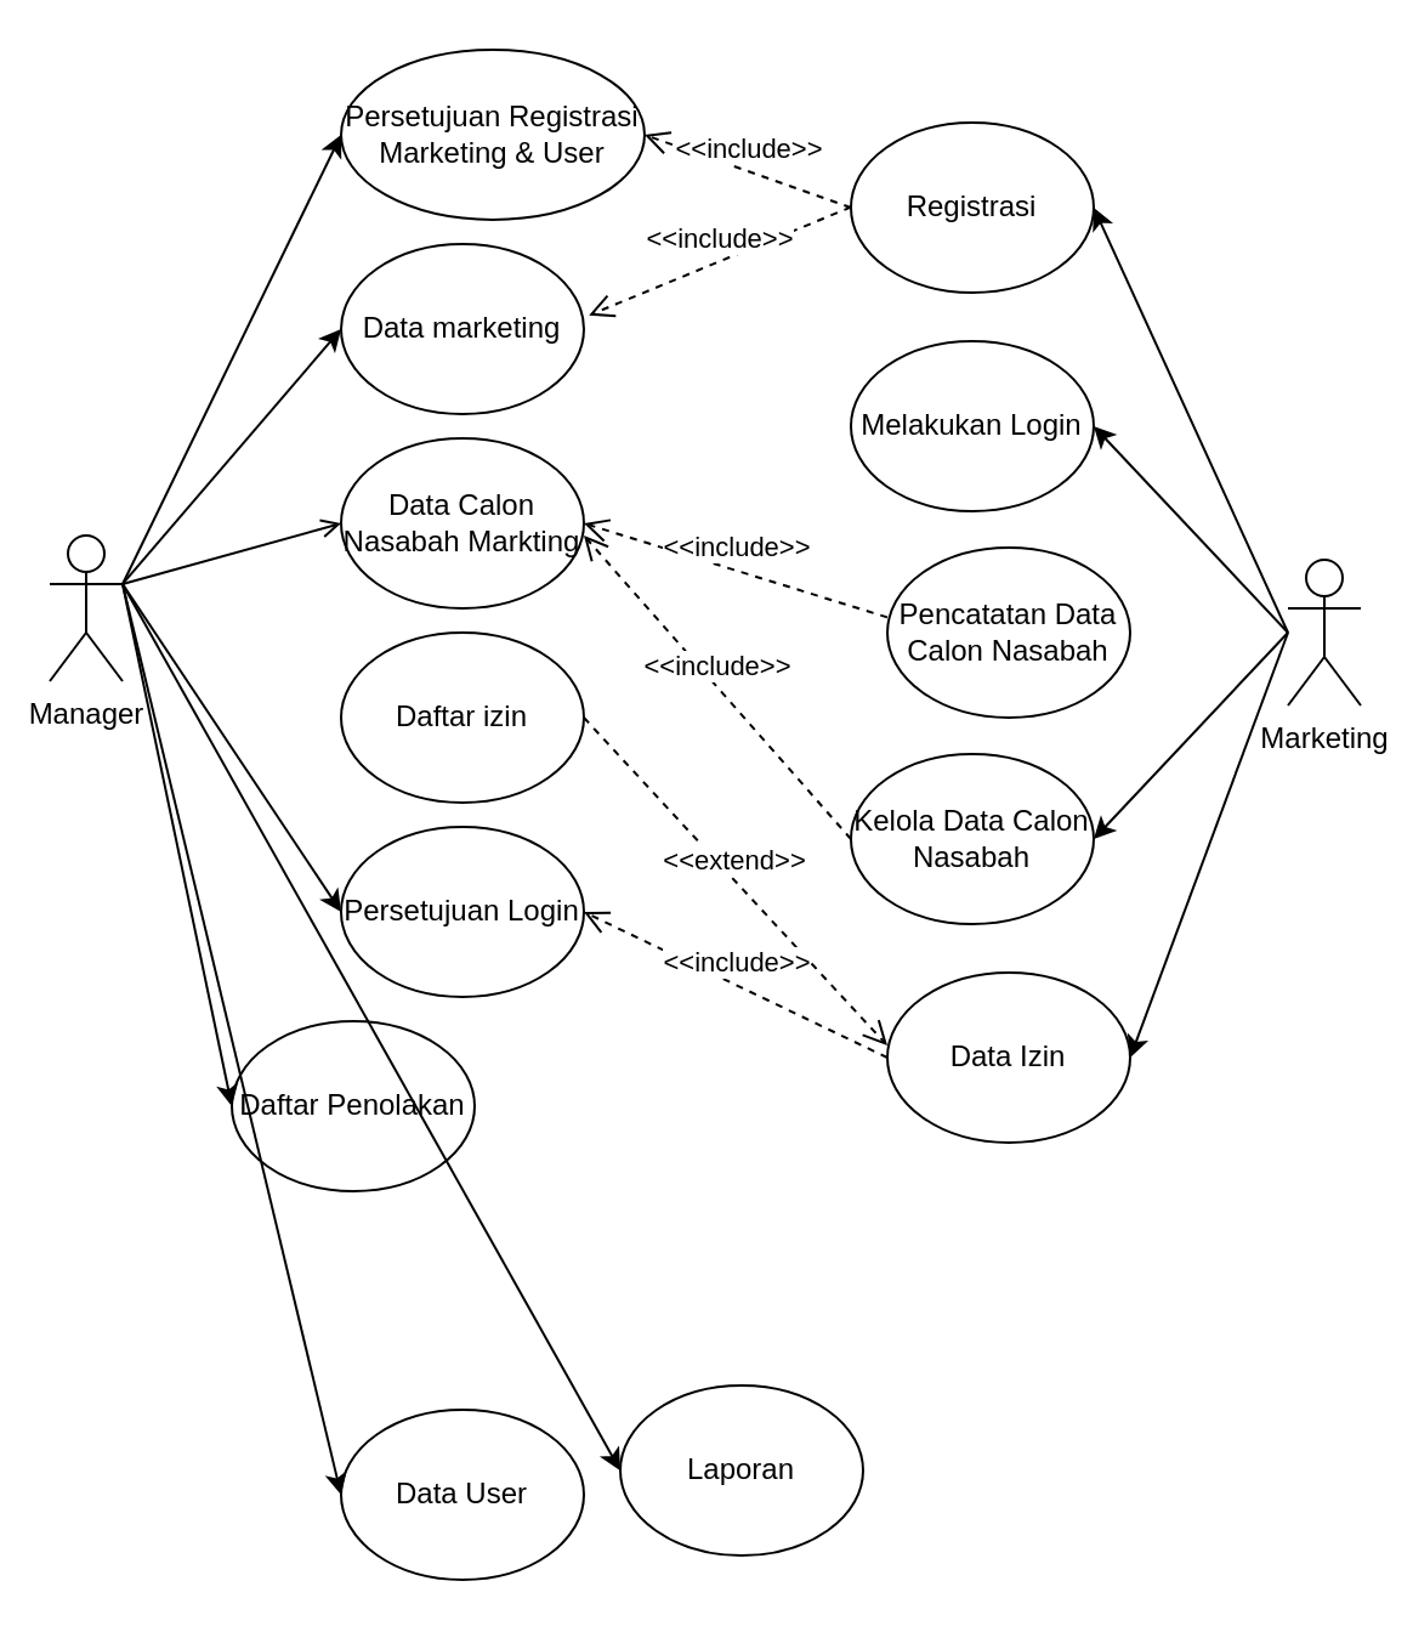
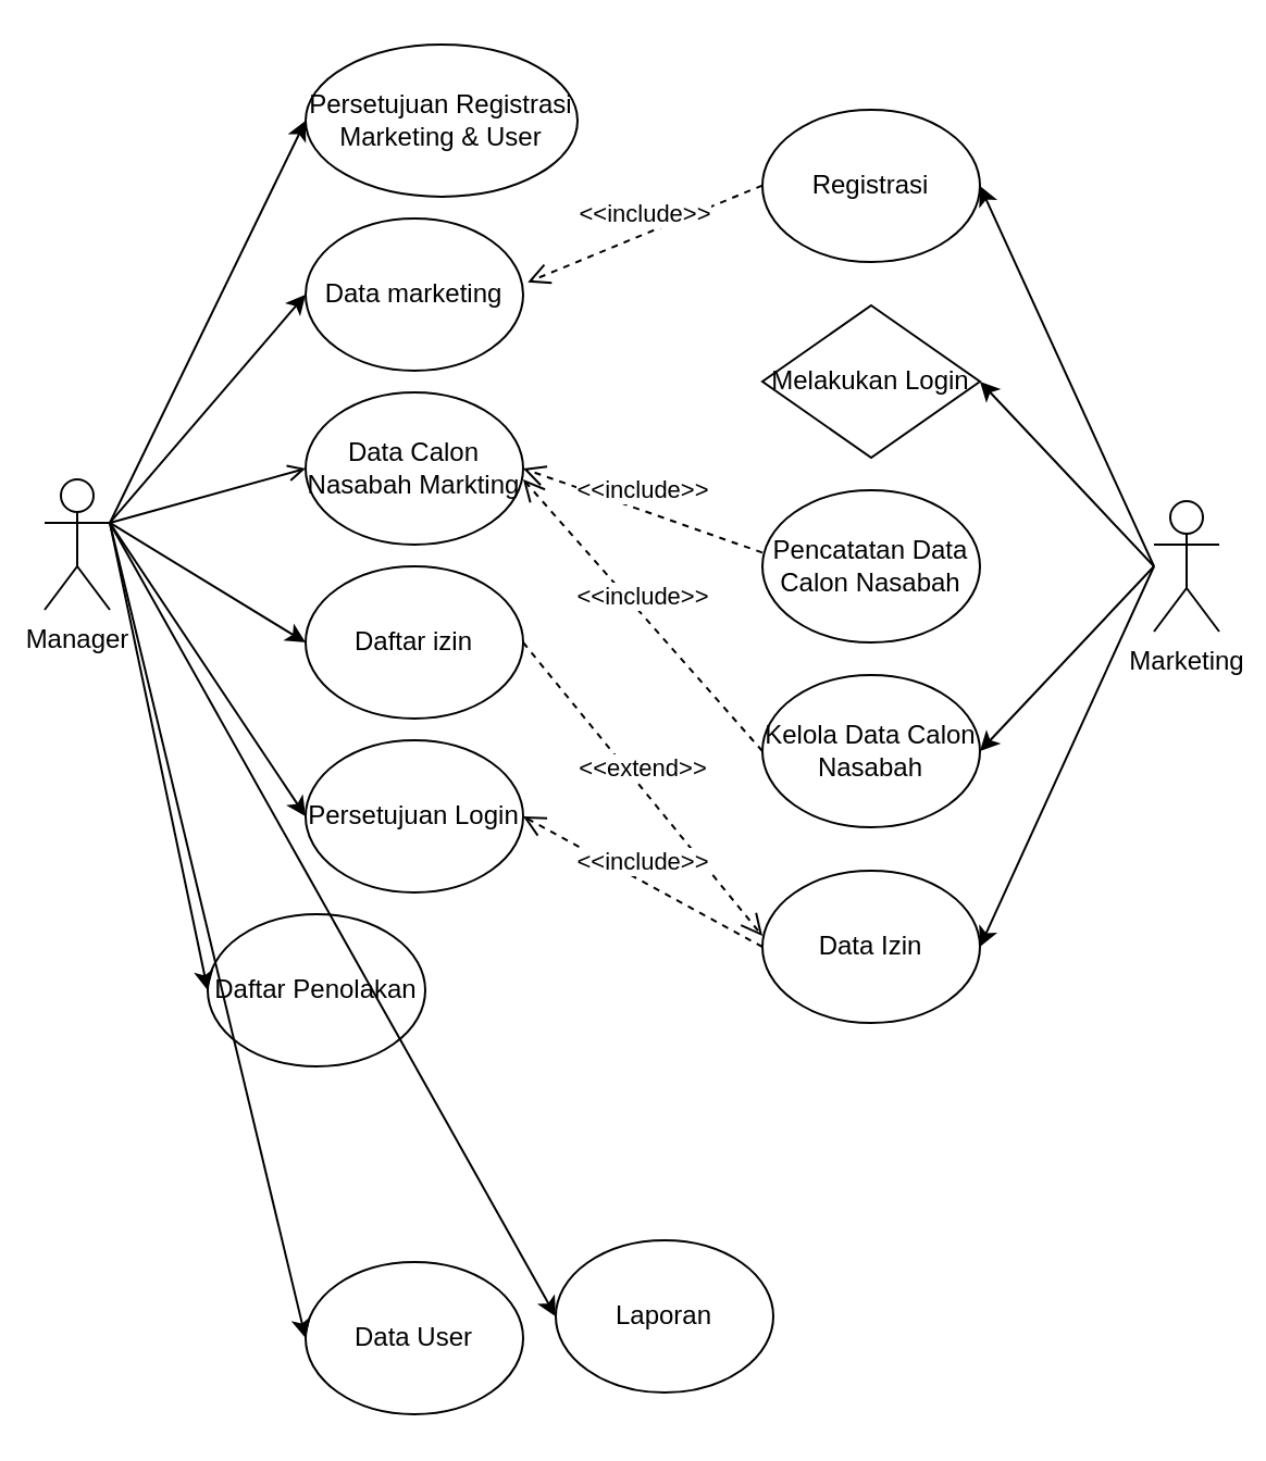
  <mxCell id="0" />
  <mxCell id="1" parent="0" />
  <mxCell id="2" value="Marketing" style="shape=umlActor;verticalLabelPosition=bottom;verticalAlign=top;html=1;outlineConnect=0;" vertex="1" parent="1"><mxGeometry x="530" y="230" width="30" height="60" as="geometry" /></mxCell>
  <mxCell id="3" value="Manager&lt;br&gt;" style="shape=umlActor;verticalLabelPosition=bottom;verticalAlign=top;html=1;outlineConnect=0;" vertex="1" parent="1"><mxGeometry x="20" y="220" width="30" height="60" as="geometry" /></mxCell>
  <mxCell id="4" value="Registrasi" style="ellipse;whiteSpace=wrap;html=1;" vertex="1" parent="1"><mxGeometry x="350" y="50" width="100" height="70" as="geometry" /></mxCell>
  <mxCell id="5" value="" style="endArrow=classic;html=1;rounded=0;entryX=1;entryY=0.5;entryDx=0;entryDy=0;" edge="1" parent="1" target="4"><mxGeometry width="50" height="50" relative="1" as="geometry"><mxPoint x="530" y="260" as="sourcePoint" /><mxPoint x="50" y="230" as="targetPoint" /></mxGeometry></mxCell>
- <mxCell id="6" value="Pencatatan Data Calon Nasabah" style="ellipse;whiteSpace=wrap;html=1;" vertex="1" parent="1"><mxGeometry x="365" y="225" width="100" height="70" as="geometry" /></mxCell>
+ <mxCell id="6" value="Pencatatan Data Calon Nasabah" style="ellipse;whiteSpace=wrap;html=1;" vertex="1" parent="1"><mxGeometry x="350" y="225" width="100" height="70" as="geometry" /></mxCell>
  <mxCell id="7" value="Kelola Data Calon Nasabah" style="ellipse;whiteSpace=wrap;html=1;" vertex="1" parent="1"><mxGeometry x="350" y="310" width="100" height="70" as="geometry" /></mxCell>
- <mxCell id="8" value="Data Izin" style="ellipse;whiteSpace=wrap;html=1;" vertex="1" parent="1"><mxGeometry x="365" y="400" width="100" height="70" as="geometry" /></mxCell>
+ <mxCell id="8" value="Data Izin" style="ellipse;whiteSpace=wrap;html=1;" vertex="1" parent="1"><mxGeometry x="350" y="400" width="100" height="70" as="geometry" /></mxCell>
  <mxCell id="9" value="" style="endArrow=classic;html=1;rounded=0;entryX=1;entryY=0.5;entryDx=0;entryDy=0;" edge="1" parent="1" target="7"><mxGeometry width="50" height="50" relative="1" as="geometry"><mxPoint x="530" y="260" as="sourcePoint" /><mxPoint x="380" y="270" as="targetPoint" /></mxGeometry></mxCell>
  <mxCell id="10" value="" style="endArrow=classic;html=1;rounded=0;entryX=1;entryY=0.5;entryDx=0;entryDy=0;" edge="1" parent="1" target="8"><mxGeometry width="50" height="50" relative="1" as="geometry"><mxPoint x="530" y="260" as="sourcePoint" /><mxPoint x="380" y="270" as="targetPoint" /></mxGeometry></mxCell>
- <mxCell id="11" value="Melakukan Login" style="ellipse;whiteSpace=wrap;html=1;" vertex="1" parent="1"><mxGeometry x="350" y="140" width="100" height="70" as="geometry" /></mxCell>
+ <mxCell id="11" value="Melakukan Login" style="rhombus;whiteSpace=wrap;html=1;" vertex="1" parent="1"><mxGeometry x="350" y="140" width="100" height="70" as="geometry" /></mxCell>
  <mxCell id="12" value="" style="endArrow=classic;html=1;rounded=0;entryX=1;entryY=0.5;entryDx=0;entryDy=0;" edge="1" parent="1" target="11"><mxGeometry width="50" height="50" relative="1" as="geometry"><mxPoint x="530" y="260" as="sourcePoint" /><mxPoint x="380" y="270" as="targetPoint" /></mxGeometry></mxCell>
  <mxCell id="13" value="Data marketing" style="ellipse;whiteSpace=wrap;html=1;" vertex="1" parent="1"><mxGeometry x="140" y="100" width="100" height="70" as="geometry" /></mxCell>
  <mxCell id="14" value="&amp;lt;&amp;lt;include&amp;gt;&amp;gt;" style="html=1;verticalAlign=bottom;endArrow=open;dashed=1;endSize=8;elbow=vertical;rounded=0;entryX=1.021;entryY=0.419;entryDx=0;entryDy=0;entryPerimeter=0;" edge="1" parent="1" target="13"><mxGeometry relative="1" as="geometry"><mxPoint x="350" y="84.78" as="sourcePoint" /><mxPoint x="270" y="84.78" as="targetPoint" /></mxGeometry></mxCell>
  <mxCell id="15" value="" style="endArrow=classic;html=1;rounded=0;entryX=0;entryY=0.5;entryDx=0;entryDy=0;exitX=1;exitY=0.333;exitDx=0;exitDy=0;exitPerimeter=0;" edge="1" parent="1" source="3" target="13"><mxGeometry width="50" height="50" relative="1" as="geometry"><mxPoint x="410" y="310" as="sourcePoint" /><mxPoint x="460" y="260" as="targetPoint" /></mxGeometry></mxCell>
  <mxCell id="16" value="Data Calon Nasabah Markting" style="ellipse;whiteSpace=wrap;html=1;" vertex="1" parent="1"><mxGeometry x="140" y="180" width="100" height="70" as="geometry" /></mxCell>
  <mxCell id="17" value="&amp;lt;&amp;lt;include&amp;gt;&amp;gt;" style="html=1;verticalAlign=bottom;endArrow=open;dashed=1;endSize=8;elbow=vertical;rounded=0;entryX=1;entryY=0.5;entryDx=0;entryDy=0;exitX=0;exitY=0.41;exitDx=0;exitDy=0;exitPerimeter=0;" edge="1" parent="1" source="6" target="16"><mxGeometry relative="1" as="geometry"><mxPoint x="360" y="94.78" as="sourcePoint" /><mxPoint x="252" y="129" as="targetPoint" /></mxGeometry></mxCell>
  <mxCell id="18" value="" style="endArrow=open;html=1;rounded=0;exitX=1;exitY=0.333;exitDx=0;exitDy=0;exitPerimeter=0;entryX=0;entryY=0.5;entryDx=0;entryDy=0;" edge="1" parent="1" source="3" target="16"><mxGeometry width="50" height="50" relative="1" as="geometry"><mxPoint x="410" y="280" as="sourcePoint" /><mxPoint x="460" y="230" as="targetPoint" /></mxGeometry></mxCell>
  <mxCell id="19" value="&amp;lt;&amp;lt;include&amp;gt;&amp;gt;" style="html=1;verticalAlign=bottom;endArrow=open;dashed=1;endSize=8;elbow=vertical;rounded=0;exitX=0;exitY=0.5;exitDx=0;exitDy=0;" edge="1" parent="1" source="7"><mxGeometry relative="1" as="geometry"><mxPoint x="340" y="269.5" as="sourcePoint" /><mxPoint x="240" y="220" as="targetPoint" /></mxGeometry></mxCell>
  <mxCell id="20" value="Daftar izin" style="ellipse;whiteSpace=wrap;html=1;" vertex="1" parent="1"><mxGeometry x="140" y="260" width="100" height="70" as="geometry" /></mxCell>
  <mxCell id="21" value="&amp;lt;&amp;lt;extend&amp;gt;&amp;gt;" style="html=1;verticalAlign=bottom;endArrow=open;dashed=1;endSize=8;elbow=vertical;rounded=0;exitX=1;exitY=0.5;exitDx=0;exitDy=0;entryX=0;entryY=0.429;entryDx=0;entryDy=0;entryPerimeter=0;" edge="1" parent="1" source="20" target="8"><mxGeometry relative="1" as="geometry"><mxPoint x="360" y="355" as="sourcePoint" /><mxPoint x="250" y="230" as="targetPoint" /></mxGeometry></mxCell>
+ <mxCell id="22" value="" style="endArrow=classic;html=1;rounded=0;exitX=1;exitY=0.333;exitDx=0;exitDy=0;exitPerimeter=0;entryX=0;entryY=0.5;entryDx=0;entryDy=0;" edge="1" parent="1" source="3" target="20"><mxGeometry width="50" height="50" relative="1" as="geometry"><mxPoint x="410" y="300" as="sourcePoint" /><mxPoint x="460" y="250" as="targetPoint" /></mxGeometry></mxCell>
  <mxCell id="23" value="Persetujuan Login" style="ellipse;whiteSpace=wrap;html=1;" vertex="1" parent="1"><mxGeometry x="140" y="340" width="100" height="70" as="geometry" /></mxCell>
  <mxCell id="24" value="&amp;lt;&amp;lt;include&amp;gt;&amp;gt;" style="html=1;verticalAlign=bottom;endArrow=open;dashed=1;endSize=8;elbow=vertical;rounded=0;exitX=0;exitY=0.5;exitDx=0;exitDy=0;entryX=1;entryY=0.5;entryDx=0;entryDy=0;" edge="1" parent="1" source="8" target="23"><mxGeometry relative="1" as="geometry"><mxPoint x="360" y="355" as="sourcePoint" /><mxPoint x="250" y="230" as="targetPoint" /></mxGeometry></mxCell>
  <mxCell id="25" value="" style="endArrow=classic;html=1;rounded=0;entryX=0;entryY=0.5;entryDx=0;entryDy=0;" edge="1" parent="1" target="23"><mxGeometry width="50" height="50" relative="1" as="geometry"><mxPoint x="50" y="240" as="sourcePoint" /><mxPoint x="150" y="315" as="targetPoint" /></mxGeometry></mxCell>
  <mxCell id="26" value="Persetujuan Registrasi Marketing &amp;amp; User" style="ellipse;whiteSpace=wrap;html=1;" vertex="1" parent="1"><mxGeometry x="140" y="20" width="125" height="70" as="geometry" /></mxCell>
- <mxCell id="27" value="&amp;lt;&amp;lt;include&amp;gt;&amp;gt;" style="html=1;verticalAlign=bottom;endArrow=open;dashed=1;endSize=8;elbow=vertical;rounded=0;entryX=1;entryY=0.5;entryDx=0;entryDy=0;exitX=0;exitY=0.5;exitDx=0;exitDy=0;" edge="1" parent="1" source="4" target="26"><mxGeometry relative="1" as="geometry"><mxPoint x="360" y="94.78" as="sourcePoint" /><mxPoint x="252" y="139" as="targetPoint" /></mxGeometry></mxCell>
  <mxCell id="28" value="" style="endArrow=classic;html=1;rounded=0;entryX=0;entryY=0.5;entryDx=0;entryDy=0;" edge="1" parent="1" target="26"><mxGeometry width="50" height="50" relative="1" as="geometry"><mxPoint x="50" y="240" as="sourcePoint" /><mxPoint x="150" y="145" as="targetPoint" /></mxGeometry></mxCell>
  <mxCell id="29" value="Daftar Penolakan" style="ellipse;whiteSpace=wrap;html=1;" vertex="1" parent="1"><mxGeometry x="95" y="420" width="100" height="70" as="geometry" /></mxCell>
  <mxCell id="30" value="" style="endArrow=classic;html=1;rounded=0;entryX=0;entryY=0.5;entryDx=0;entryDy=0;" edge="1" parent="1" target="29"><mxGeometry width="50" height="50" relative="1" as="geometry"><mxPoint x="50" y="240" as="sourcePoint" /><mxPoint x="150" y="385" as="targetPoint" /></mxGeometry></mxCell>
  <mxCell id="31" value="Laporan" style="ellipse;whiteSpace=wrap;html=1;" vertex="1" parent="1"><mxGeometry x="255" y="570" width="100" height="70" as="geometry" /></mxCell>
  <mxCell id="32" value="" style="endArrow=classic;html=1;rounded=0;entryX=0;entryY=0.5;entryDx=0;entryDy=0;" edge="1" parent="1" target="31"><mxGeometry width="50" height="50" relative="1" as="geometry"><mxPoint x="50" y="240" as="sourcePoint" /><mxPoint x="150" y="465" as="targetPoint" /></mxGeometry></mxCell>
  <mxCell id="33" value="Data User" style="ellipse;whiteSpace=wrap;html=1;" vertex="1" parent="1"><mxGeometry x="140" y="580" width="100" height="70" as="geometry" /></mxCell>
  <mxCell id="34" value="" style="endArrow=classic;html=1;rounded=0;entryX=0;entryY=0.5;entryDx=0;entryDy=0;" edge="1" parent="1" target="33"><mxGeometry width="50" height="50" relative="1" as="geometry"><mxPoint x="50" y="240" as="sourcePoint" /><mxPoint x="150" y="545" as="targetPoint" /></mxGeometry></mxCell>
